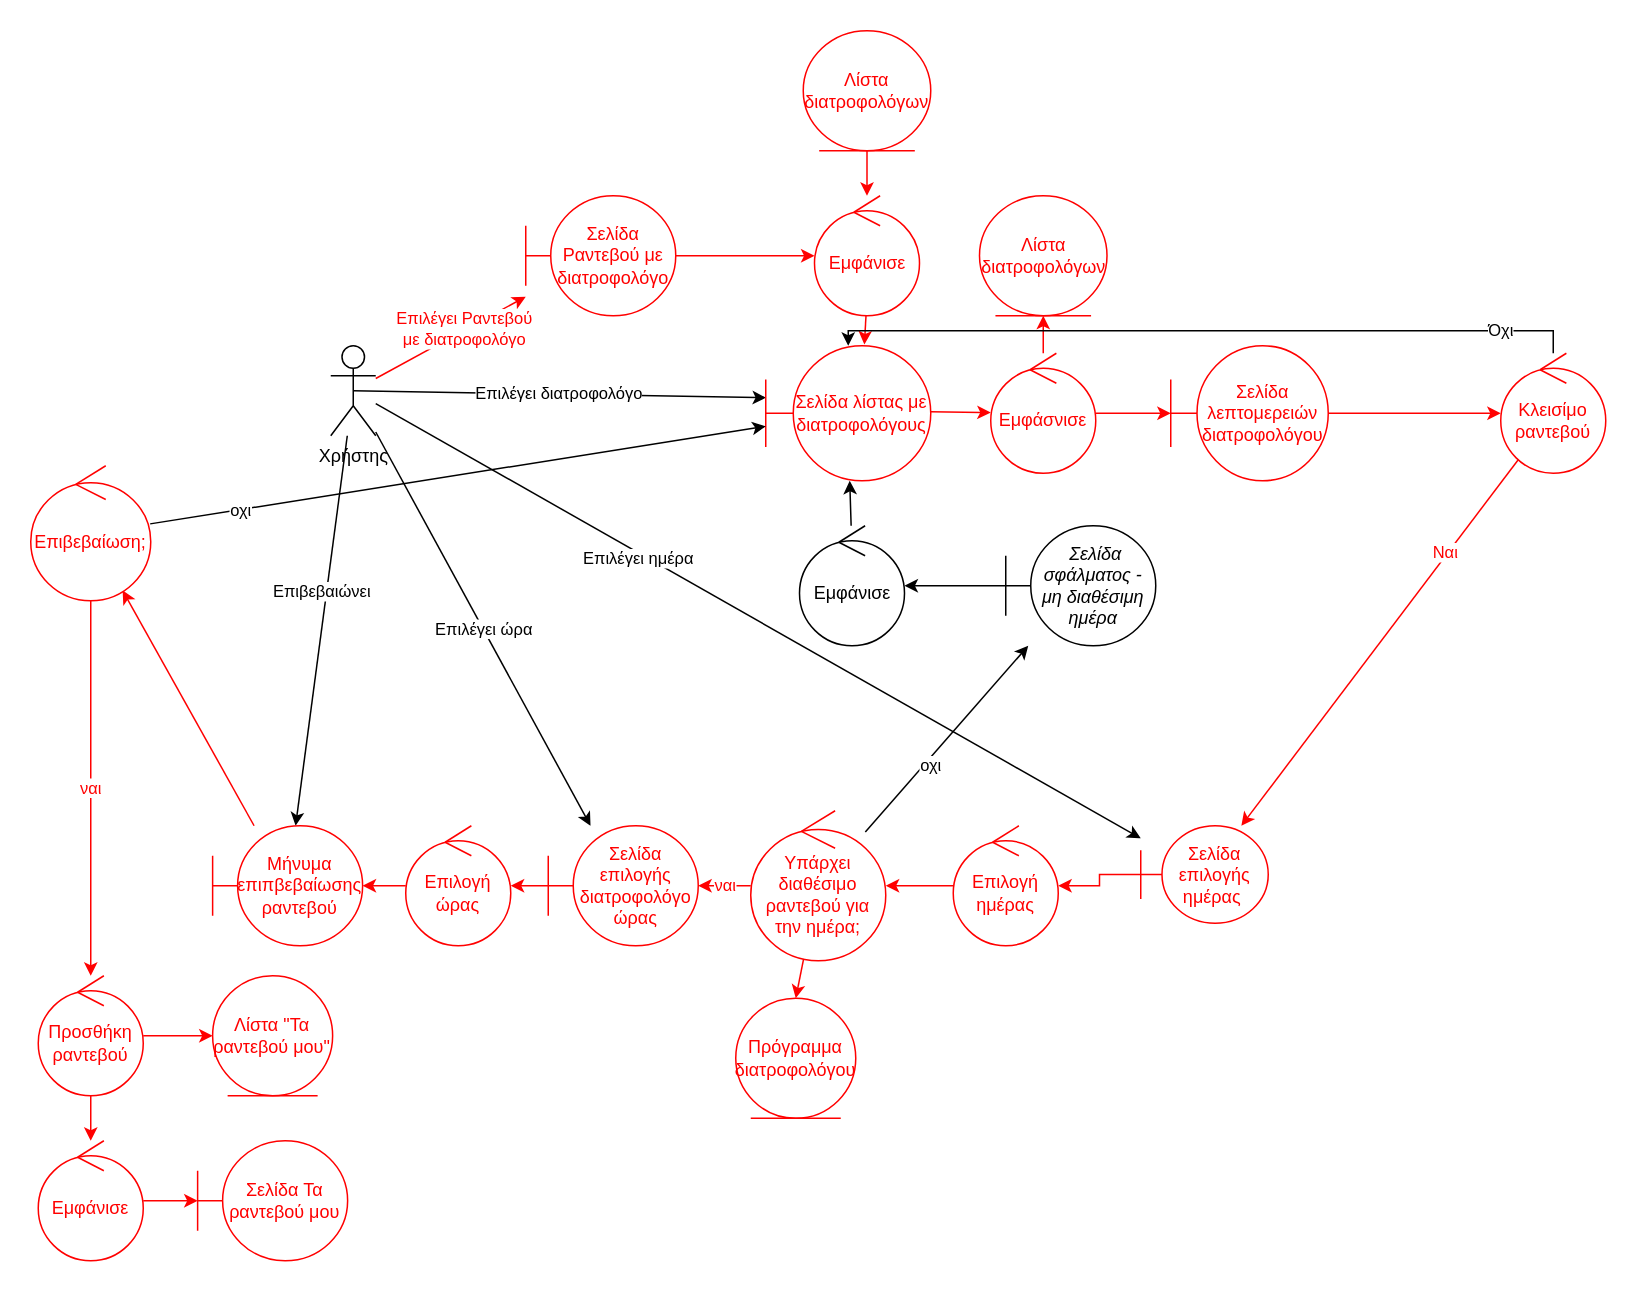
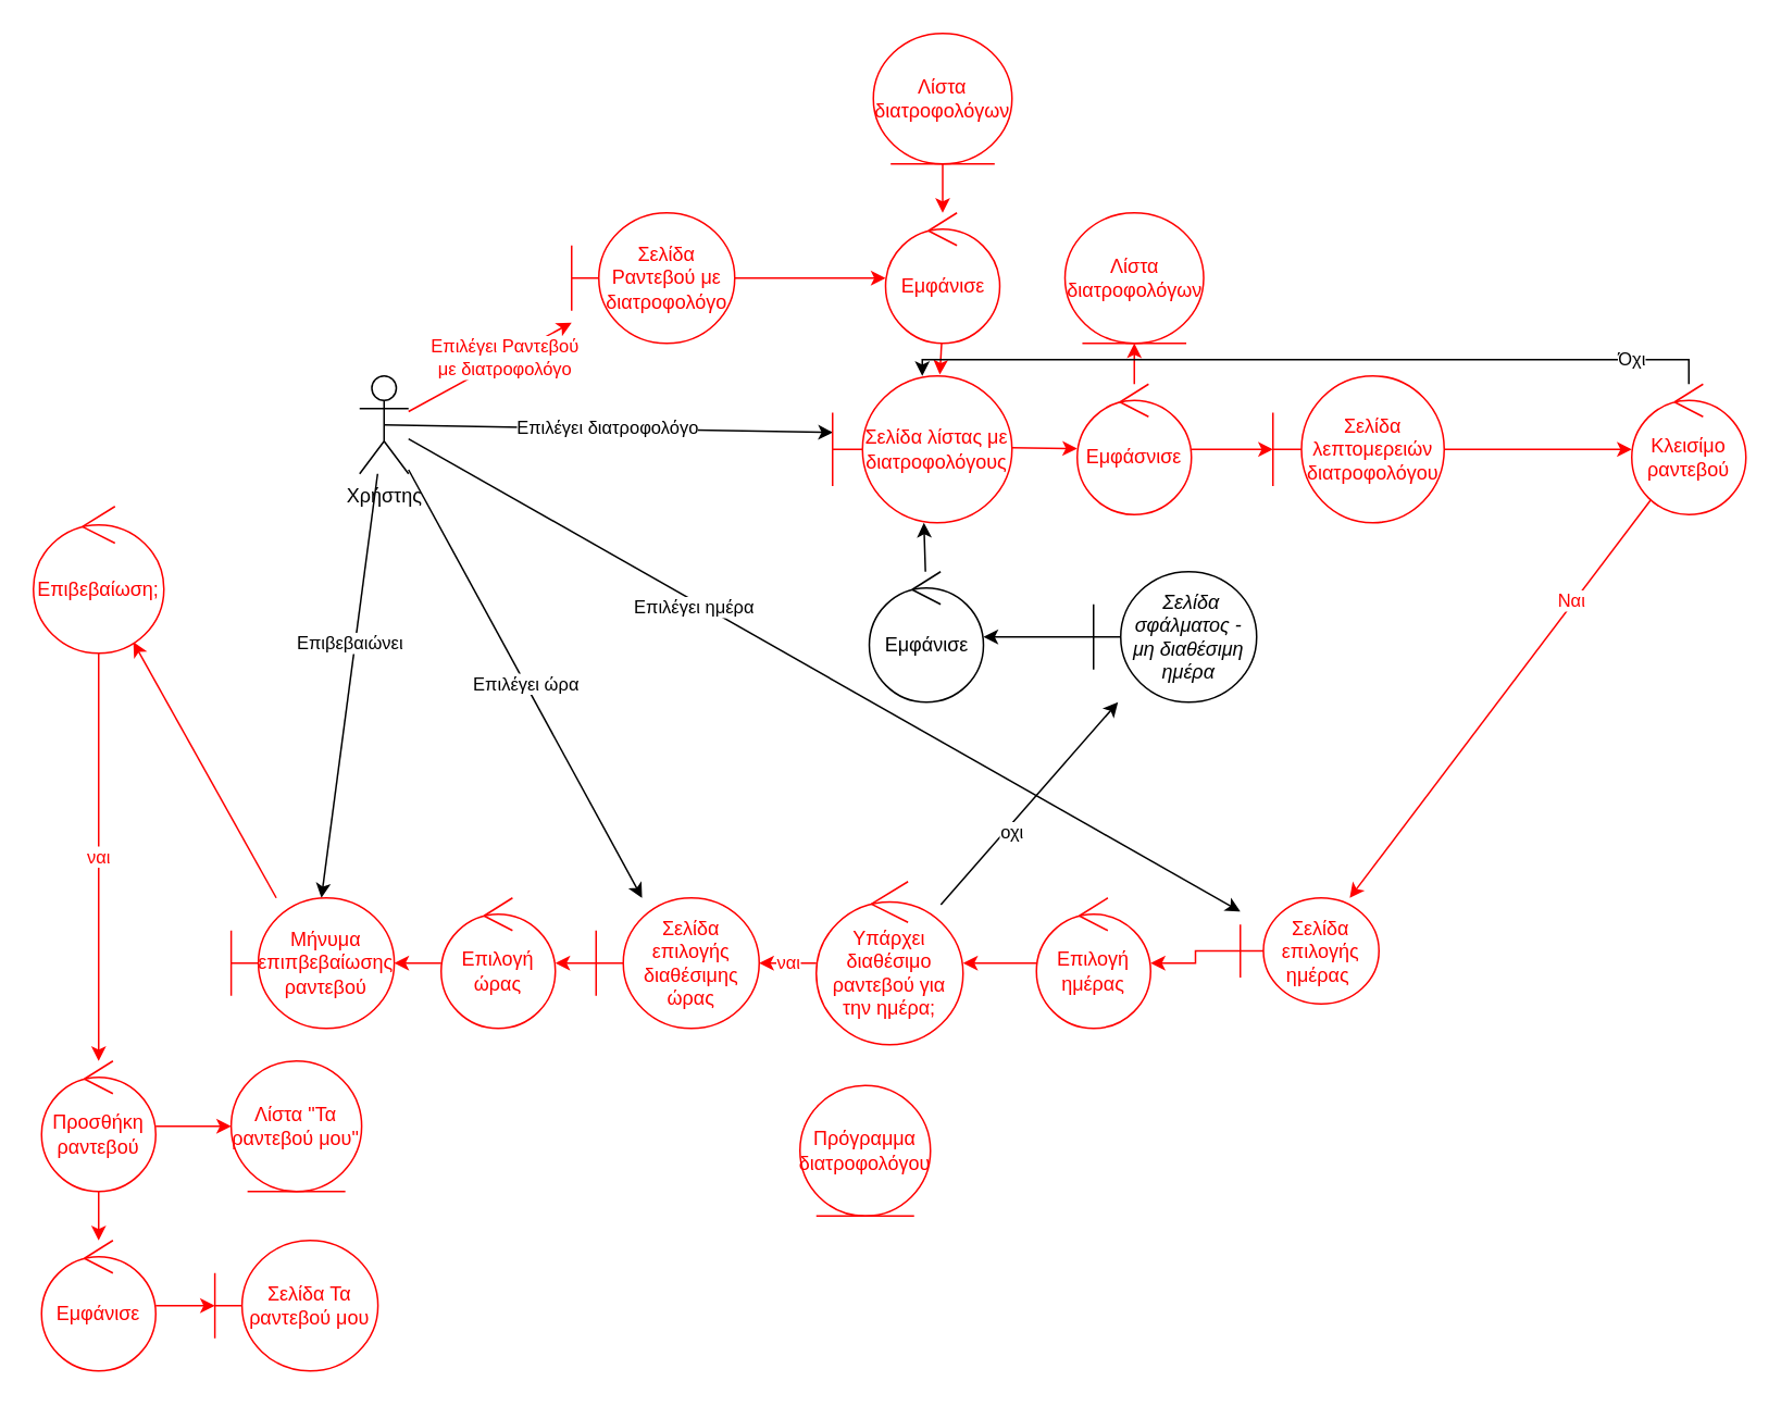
  <mxCell id="0" />
  <mxCell id="1" parent="0" />
  <mxCell id="2" value="" style="rounded=0;orthogonalLoop=1;jettySize=auto;html=1;strokeColor=#FF0000;" parent="1" source="11" target="13" edge="1"><mxGeometry relative="1" as="geometry" /></mxCell>
  <mxCell id="3" value="&lt;font color=&quot;#ff0000&quot;&gt;Επιλέγει Ραντεβού &lt;br&gt;με διατροφολόγο&lt;/font&gt;" style="edgeLabel;html=1;align=center;verticalAlign=middle;resizable=0;points=[];" parent="2" vertex="1" connectable="0"><mxGeometry x="0.169" y="1" relative="1" as="geometry"><mxPoint as="offset" /></mxGeometry></mxCell>
  <mxCell id="4" style="rounded=0;orthogonalLoop=1;jettySize=auto;html=1;exitX=0.5;exitY=0.5;exitDx=0;exitDy=0;exitPerimeter=0;entryX=0.002;entryY=0.385;entryDx=0;entryDy=0;entryPerimeter=0;" parent="1" source="11" target="18" edge="1"><mxGeometry relative="1" as="geometry" /></mxCell>
  <mxCell id="5" value="Επιλέγει διατροφολόγο" style="edgeLabel;html=1;align=center;verticalAlign=middle;resizable=0;points=[];" parent="4" vertex="1" connectable="0"><mxGeometry x="-0.183" relative="1" as="geometry"><mxPoint x="25" as="offset" /></mxGeometry></mxCell>
  <mxCell id="6" value="" style="rounded=0;orthogonalLoop=1;jettySize=auto;html=1;" parent="1" source="11" target="32" edge="1"><mxGeometry relative="1" as="geometry" /></mxCell>
  <mxCell id="7" value="Επιλέγει ημέρα" style="edgeLabel;html=1;align=center;verticalAlign=middle;resizable=0;points=[];" parent="6" vertex="1" connectable="0"><mxGeometry x="-0.312" y="-3" relative="1" as="geometry"><mxPoint y="1" as="offset" /></mxGeometry></mxCell>
  <mxCell id="8" value="Επιλέγει ώρα" style="rounded=0;orthogonalLoop=1;jettySize=auto;html=1;" parent="1" source="11" target="45" edge="1"><mxGeometry relative="1" as="geometry" /></mxCell>
  <mxCell id="9" value="" style="rounded=0;orthogonalLoop=1;jettySize=auto;html=1;" parent="1" source="11" target="49" edge="1"><mxGeometry relative="1" as="geometry" /></mxCell>
  <mxCell id="10" value="Επιβεβαιώνει" style="edgeLabel;html=1;align=center;verticalAlign=middle;resizable=0;points=[];" parent="9" vertex="1" connectable="0"><mxGeometry x="-0.202" y="-4" relative="1" as="geometry"><mxPoint as="offset" /></mxGeometry></mxCell>
  <mxCell id="11" value="Χρήστης" style="shape=umlActor;verticalLabelPosition=bottom;verticalAlign=top;html=1;" parent="1" vertex="1"><mxGeometry x="220" y="230" width="30" height="60" as="geometry" /></mxCell>
  <mxCell id="12" value="" style="rounded=0;orthogonalLoop=1;jettySize=auto;html=1;strokeColor=#FF0000;" parent="1" source="13" target="15" edge="1"><mxGeometry relative="1" as="geometry" /></mxCell>
  <mxCell id="13" value="&lt;font color=&quot;#ff0000&quot;&gt;Σελίδα Ραντεβού με διατροφολόγο&lt;/font&gt;" style="shape=umlBoundary;whiteSpace=wrap;html=1;strokeColor=#ff0000;" parent="1" vertex="1"><mxGeometry x="350" y="130" width="100" height="80" as="geometry" /></mxCell>
  <mxCell id="14" value="" style="rounded=0;orthogonalLoop=1;jettySize=auto;html=1;entryX=0.598;entryY=-0.009;entryDx=0;entryDy=0;entryPerimeter=0;strokeColor=#FF0000;" parent="1" source="15" target="18" edge="1"><mxGeometry relative="1" as="geometry" /></mxCell>
  <mxCell id="15" value="&lt;font color=&quot;#ff0000&quot;&gt;Εμφάνισε&lt;/font&gt;" style="ellipse;shape=umlControl;whiteSpace=wrap;html=1;strokeColor=#ff0000;" parent="1" vertex="1"><mxGeometry x="542.5" y="130" width="70" height="80" as="geometry" /></mxCell>
  <mxCell id="16" value="" style="rounded=0;orthogonalLoop=1;jettySize=auto;html=1;strokeColor=#FF0000;" parent="1" source="17" target="15" edge="1"><mxGeometry relative="1" as="geometry" /></mxCell>
  <mxCell id="17" value="&lt;font color=&quot;#ff0000&quot;&gt;Λίστα διατροφολόγων&lt;/font&gt;" style="ellipse;shape=umlEntity;whiteSpace=wrap;html=1;strokeColor=#FF0000;" parent="1" vertex="1"><mxGeometry x="535" y="20" width="85" height="80" as="geometry" /></mxCell>
  <mxCell id="18" value="&lt;font color=&quot;#ff0000&quot;&gt;Σελίδα λίστας με διατροφολόγους&lt;/font&gt;" style="shape=umlBoundary;whiteSpace=wrap;html=1;strokeColor=#FF0000;" parent="1" vertex="1"><mxGeometry x="510" y="230" width="110" height="90" as="geometry" /></mxCell>
  <mxCell id="19" value="" style="rounded=0;orthogonalLoop=1;jettySize=auto;html=1;exitX=0.999;exitY=0.488;exitDx=0;exitDy=0;exitPerimeter=0;strokeColor=#FF0000;" parent="1" source="18" target="24" edge="1"><mxGeometry relative="1" as="geometry"><mxPoint x="703.099" y="208.003" as="sourcePoint" /></mxGeometry></mxCell>
  <mxCell id="20" value="" style="rounded=0;orthogonalLoop=1;jettySize=auto;html=1;strokeColor=#FF0000;" parent="1" source="21" target="30" edge="1"><mxGeometry relative="1" as="geometry" /></mxCell>
  <mxCell id="21" value="&lt;font color=&quot;#ff0000&quot;&gt;Σελίδα λεπτομερειών διατροφολόγου&lt;/font&gt;" style="shape=umlBoundary;whiteSpace=wrap;html=1;strokeColor=#FF0000;" parent="1" vertex="1"><mxGeometry x="780" y="230" width="105" height="90" as="geometry" /></mxCell>
  <mxCell id="22" value="" style="rounded=0;orthogonalLoop=1;jettySize=auto;html=1;strokeColor=#FF0000;" parent="1" source="24" target="25" edge="1"><mxGeometry relative="1" as="geometry" /></mxCell>
  <mxCell id="23" value="" style="rounded=0;orthogonalLoop=1;jettySize=auto;html=1;strokeColor=#FF0000;" parent="1" source="24" target="21" edge="1"><mxGeometry relative="1" as="geometry" /></mxCell>
  <mxCell id="24" value="&lt;font color=&quot;#ff0000&quot;&gt;Εμφάσνισε&lt;/font&gt;" style="ellipse;shape=umlControl;whiteSpace=wrap;html=1;strokeColor=#FF0000;" parent="1" vertex="1"><mxGeometry x="660" y="235" width="70" height="80" as="geometry" /></mxCell>
  <mxCell id="25" value="&lt;font color=&quot;#ff0000&quot;&gt;Λίστα διατροφολόγων&lt;/font&gt;" style="ellipse;shape=umlEntity;whiteSpace=wrap;html=1;strokeColor=#FF0000;" parent="1" vertex="1"><mxGeometry x="652.5" y="130" width="85" height="80" as="geometry" /></mxCell>
  <mxCell id="26" value="" style="rounded=0;orthogonalLoop=1;jettySize=auto;html=1;strokeColor=#FF0000;" parent="1" source="30" target="32" edge="1"><mxGeometry relative="1" as="geometry" /></mxCell>
  <mxCell id="27" value="Ναι" style="edgeLabel;html=1;align=center;verticalAlign=middle;resizable=0;points=[];fontColor=#FF0000;" vertex="1" connectable="0" parent="26"><mxGeometry x="-0.486" y="-2" relative="1" as="geometry"><mxPoint as="offset" /></mxGeometry></mxCell>
  <mxCell id="28" value="" style="edgeStyle=orthogonalEdgeStyle;rounded=0;orthogonalLoop=1;jettySize=auto;html=1;" edge="1" parent="1" source="30" target="18"><mxGeometry relative="1" as="geometry"><Array as="points"><mxPoint x="1035" y="220" /><mxPoint x="565" y="220" /></Array></mxGeometry></mxCell>
  <mxCell id="29" value="Όχι" style="edgeLabel;html=1;align=center;verticalAlign=middle;resizable=0;points=[];" vertex="1" connectable="0" parent="28"><mxGeometry x="-0.794" y="-1" relative="1" as="geometry"><mxPoint as="offset" /></mxGeometry></mxCell>
  <mxCell id="30" value="&lt;font color=&quot;#ff0000&quot;&gt;Κλεισίμο ραντεβού&lt;/font&gt;" style="ellipse;shape=umlControl;whiteSpace=wrap;html=1;strokeColor=#FF0000;" parent="1" vertex="1"><mxGeometry x="1000" y="235" width="70" height="80" as="geometry" /></mxCell>
  <mxCell id="31" value="" style="edgeStyle=orthogonalEdgeStyle;rounded=0;orthogonalLoop=1;jettySize=auto;html=1;strokeColor=#FF0000;" parent="1" source="32" target="34" edge="1"><mxGeometry relative="1" as="geometry" /></mxCell>
  <mxCell id="32" value="&lt;font color=&quot;#ff0000&quot;&gt;Σελίδα επιλογής ημέρας&amp;nbsp;&lt;/font&gt;" style="shape=umlBoundary;whiteSpace=wrap;html=1;strokeColor=#FF0000;" parent="1" vertex="1"><mxGeometry x="760" y="550" width="85" height="65" as="geometry" /></mxCell>
  <mxCell id="33" value="" style="edgeStyle=orthogonalEdgeStyle;rounded=0;orthogonalLoop=1;jettySize=auto;html=1;strokeColor=#FF0000;" parent="1" source="34" target="38" edge="1"><mxGeometry relative="1" as="geometry" /></mxCell>
  <mxCell id="34" value="&lt;font color=&quot;#ff0000&quot;&gt;Επιλογή ημέρας&lt;/font&gt;" style="ellipse;shape=umlControl;whiteSpace=wrap;html=1;strokeColor=#FF0000;" parent="1" vertex="1"><mxGeometry x="635" y="550" width="70" height="80" as="geometry" /></mxCell>
- <mxCell id="35" value="" style="rounded=0;orthogonalLoop=1;jettySize=auto;html=1;entryX=0.5;entryY=0;entryDx=0;entryDy=0;endArrow=classic;endFill=1;strokeColor=#FF0000;" parent="1" source="38" target="39" edge="1"><mxGeometry relative="1" as="geometry"><mxPoint x="445" y="440" as="targetPoint" /></mxGeometry></mxCell>
  <mxCell id="36" value="οχι" style="rounded=0;orthogonalLoop=1;jettySize=auto;html=1;" parent="1" source="38" target="41" edge="1"><mxGeometry x="-0.249" y="-4" relative="1" as="geometry"><mxPoint as="offset" /></mxGeometry></mxCell>
  <mxCell id="37" value="&lt;font color=&quot;#ff0000&quot;&gt;ναι&lt;/font&gt;" style="edgeStyle=orthogonalEdgeStyle;rounded=0;orthogonalLoop=1;jettySize=auto;html=1;strokeColor=#FF0000;" parent="1" source="38" target="45" edge="1"><mxGeometry relative="1" as="geometry"><mxPoint x="320" y="590" as="targetPoint" /></mxGeometry></mxCell>
  <mxCell id="38" value="&lt;font color=&quot;#ff0000&quot;&gt;Υπάρχει διαθέσιμο ραντεβού για την ημέρα;&lt;/font&gt;" style="ellipse;shape=umlControl;whiteSpace=wrap;html=1;strokeColor=#FF0000;" parent="1" vertex="1"><mxGeometry x="500" y="540" width="90" height="100" as="geometry" /></mxCell>
  <mxCell id="39" value="&lt;font color=&quot;#ff0000&quot;&gt;Πρόγραμμα διατροφολόγου&lt;/font&gt;" style="ellipse;shape=umlEntity;whiteSpace=wrap;html=1;strokeColor=#FF0000;" parent="1" vertex="1"><mxGeometry x="490" y="665" width="80" height="80" as="geometry" /></mxCell>
  <mxCell id="40" value="" style="rounded=0;orthogonalLoop=1;jettySize=auto;html=1;" parent="1" source="41" target="43" edge="1"><mxGeometry relative="1" as="geometry" /></mxCell>
  <mxCell id="41" value="&lt;i&gt;&amp;nbsp;Σελίδα σφάλματος - μη διαθέσιμη ημέρα&lt;/i&gt;" style="shape=umlBoundary;whiteSpace=wrap;html=1;" parent="1" vertex="1"><mxGeometry x="670" y="350" width="100" height="80" as="geometry" /></mxCell>
  <mxCell id="42" value="" style="rounded=0;orthogonalLoop=1;jettySize=auto;html=1;" parent="1" source="43" target="18" edge="1"><mxGeometry relative="1" as="geometry" /></mxCell>
  <mxCell id="43" value="Εμφάνισε" style="ellipse;shape=umlControl;whiteSpace=wrap;html=1;" parent="1" vertex="1"><mxGeometry x="532.5" y="350" width="70" height="80" as="geometry" /></mxCell>
  <mxCell id="44" value="" style="edgeStyle=orthogonalEdgeStyle;rounded=0;orthogonalLoop=1;jettySize=auto;html=1;strokeColor=#FF0000;" parent="1" source="45" target="47" edge="1"><mxGeometry relative="1" as="geometry" /></mxCell>
- <mxCell id="45" value="&lt;font color=&quot;#ff0000&quot;&gt;Σελίδα επιλογής διατροφολόγο ώρας&lt;/font&gt;" style="shape=umlBoundary;whiteSpace=wrap;html=1;strokeColor=#FF0000;" parent="1" vertex="1"><mxGeometry x="365" y="550" width="100" height="80" as="geometry" /></mxCell>
+ <mxCell id="45" value="&lt;font color=&quot;#ff0000&quot;&gt;Σελίδα επιλογής διαθέσιμης ώρας&lt;/font&gt;" style="shape=umlBoundary;whiteSpace=wrap;html=1;strokeColor=#FF0000;" parent="1" vertex="1"><mxGeometry x="365" y="550" width="100" height="80" as="geometry" /></mxCell>
  <mxCell id="46" value="" style="edgeStyle=orthogonalEdgeStyle;rounded=0;orthogonalLoop=1;jettySize=auto;html=1;strokeColor=#FF0000;" parent="1" source="47" target="49" edge="1"><mxGeometry relative="1" as="geometry" /></mxCell>
  <mxCell id="47" value="&lt;font color=&quot;#ff0000&quot;&gt;Επιλογή ώρας&lt;/font&gt;" style="ellipse;shape=umlControl;whiteSpace=wrap;html=1;strokeColor=#FF0000;" parent="1" vertex="1"><mxGeometry x="270" y="550" width="70" height="80" as="geometry" /></mxCell>
  <mxCell id="48" value="" style="rounded=0;orthogonalLoop=1;jettySize=auto;html=1;strokeColor=#FF0000;" parent="1" source="49" target="53" edge="1"><mxGeometry relative="1" as="geometry" /></mxCell>
  <mxCell id="49" value="&lt;font color=&quot;#ff0000&quot;&gt;Μήνυμα επιπβεβαίωσης ραντεβού&lt;/font&gt;" style="shape=umlBoundary;whiteSpace=wrap;html=1;strokeColor=#FF0000;" parent="1" vertex="1"><mxGeometry x="141.25" y="550" width="100" height="80" as="geometry" /></mxCell>
- <mxCell id="50" value="" style="rounded=0;orthogonalLoop=1;jettySize=auto;html=1;" parent="1" source="53" target="18" edge="1"><mxGeometry relative="1" as="geometry" /></mxCell>
- <mxCell id="51" value="οχι" style="edgeLabel;html=1;align=center;verticalAlign=middle;resizable=0;points=[];" parent="50" vertex="1" connectable="0"><mxGeometry x="-0.704" relative="1" as="geometry"><mxPoint as="offset" /></mxGeometry></mxCell>
  <mxCell id="52" value="&lt;font color=&quot;#ff0000&quot;&gt;ναι&lt;/font&gt;" style="edgeStyle=orthogonalEdgeStyle;rounded=0;orthogonalLoop=1;jettySize=auto;html=1;strokeColor=#FF0000;" parent="1" source="53" target="56" edge="1"><mxGeometry relative="1" as="geometry" /></mxCell>
  <mxCell id="53" value="&lt;font color=&quot;#ff0000&quot;&gt;Επιβεβαίωση;&lt;/font&gt;" style="ellipse;shape=umlControl;whiteSpace=wrap;html=1;strokeColor=#FF0000;" parent="1" vertex="1"><mxGeometry x="20" y="310" width="80" height="90" as="geometry" /></mxCell>
  <mxCell id="54" value="" style="edgeStyle=orthogonalEdgeStyle;rounded=0;orthogonalLoop=1;jettySize=auto;html=1;strokeColor=#FF0000;" parent="1" source="56" target="57" edge="1"><mxGeometry relative="1" as="geometry" /></mxCell>
  <mxCell id="55" value="" style="edgeStyle=none;rounded=0;orthogonalLoop=1;jettySize=auto;html=1;strokeColor=#FF0000;fontColor=#FF0000;" parent="1" source="56" target="59" edge="1"><mxGeometry relative="1" as="geometry" /></mxCell>
  <mxCell id="56" value="&lt;font color=&quot;#ff0000&quot;&gt;Προσθήκη ραντεβού&lt;/font&gt;" style="ellipse;shape=umlControl;whiteSpace=wrap;html=1;strokeColor=#FF0000;" parent="1" vertex="1"><mxGeometry x="25" y="650" width="70" height="80" as="geometry" /></mxCell>
  <mxCell id="57" value="&lt;font color=&quot;#ff0000&quot;&gt;Λίστα &quot;Τα ραντεβού μου&quot;&lt;/font&gt;" style="ellipse;shape=umlEntity;whiteSpace=wrap;html=1;strokeColor=#FF0000;" parent="1" vertex="1"><mxGeometry x="141.25" y="650" width="80" height="80" as="geometry" /></mxCell>
  <mxCell id="58" value="" style="edgeStyle=orthogonalEdgeStyle;rounded=0;orthogonalLoop=1;jettySize=auto;html=1;strokeColor=#FF0000;" parent="1" source="59" target="60" edge="1"><mxGeometry relative="1" as="geometry" /></mxCell>
  <mxCell id="59" value="&lt;font color=&quot;#ff0000&quot;&gt;Εμφάνισε&lt;/font&gt;" style="ellipse;shape=umlControl;whiteSpace=wrap;html=1;strokeColor=#FF0000;" parent="1" vertex="1"><mxGeometry x="25" y="760" width="70" height="80" as="geometry" /></mxCell>
  <mxCell id="60" value="&lt;font color=&quot;#ff0000&quot;&gt;Σελίδα Τα ραντεβού μου&lt;/font&gt;" style="shape=umlBoundary;whiteSpace=wrap;html=1;strokeColor=#FF0000;" parent="1" vertex="1"><mxGeometry x="131.25" y="760" width="100" height="80" as="geometry" /></mxCell>
